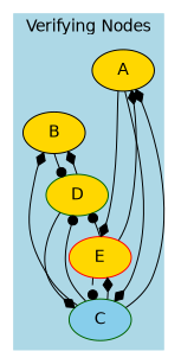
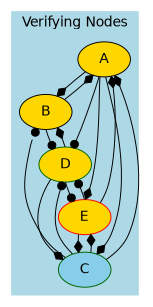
  digraph {
    fontname=Helvetica
    node [color=black fillcolor=gold fontname=Helvetica style=filled]
    edge [arrowhead=diamond]
    A
    B
    C [color=darkgreen fillcolor=skyblue]
    D [color=darkgreen]
    E [color=red]
    subgraph cluster_1 {
      color=lightblue
      label="Verifying Nodes"
      ranksep=900000
      style=filled
      A
      B
      C
      D
      E
    }
+   A -> B
    A -> C
+   A -> D [arrowhead=dot]
    A -> E
+   B -> A
    B -> D [arrowhead=dot]
    C -> A
-   C -> B
+   C -> B [arrowhead=dot]
    C -> D [arrowhead=dot]
    C -> E
    D -> B
    D -> C
+   D -> E [arrowhead=dot]
    E -> A
-   E -> C [arrowhead=dot]
+   E -> C
    E -> D [arrowhead=dot]
  }
